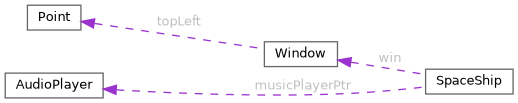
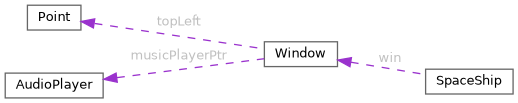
  digraph {
    rankdir=LR
    node [color=gray40 fillcolor=white fontname=Helvetica fontsize=10 shape=box style=filled]
    edge [color=darkorchid3 dir=back fontcolor=grey fontname=Helvetica fontsize=10 labelfontname=Helvetica labelfontsize=10 style=dashed]
    n1 [height=0.2 label=SpaceShip width=0.4]
    n2 [height=0.2 label=Point width=0.4]
    n3 [height=0.2 label=Window width=0.4]
    n4 [height=0.2 label=AudioPlayer width=0.4]
    n2 -> n3 [label=" topLeft"]
    n3 -> n1 [label=" win"]
-   n4 -> n1 [label=" musicPlayerPtr"]
+   n4 -> n3 [label=" musicPlayerPtr"]
  }
